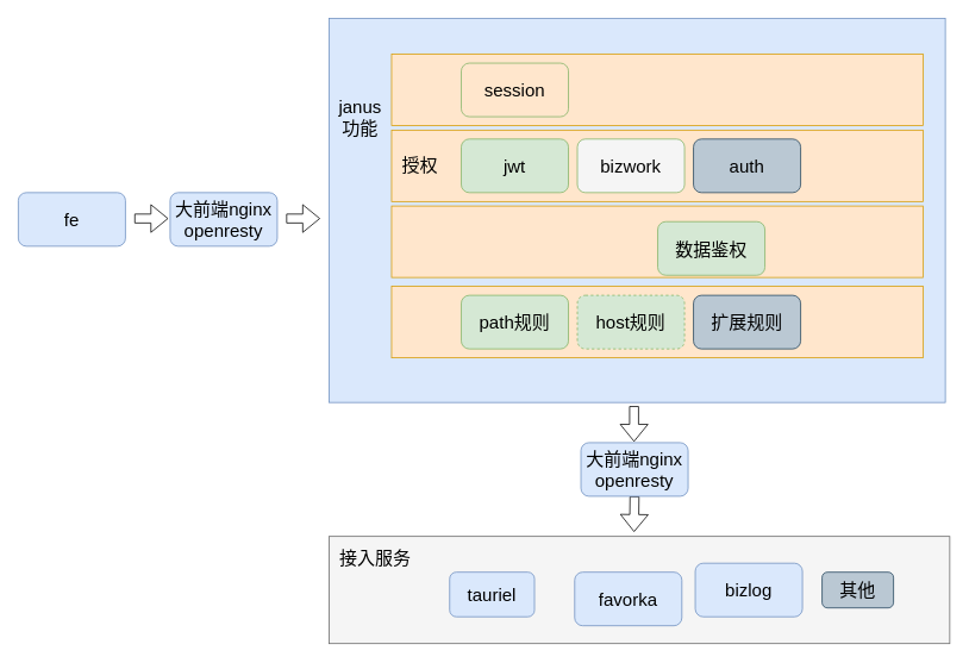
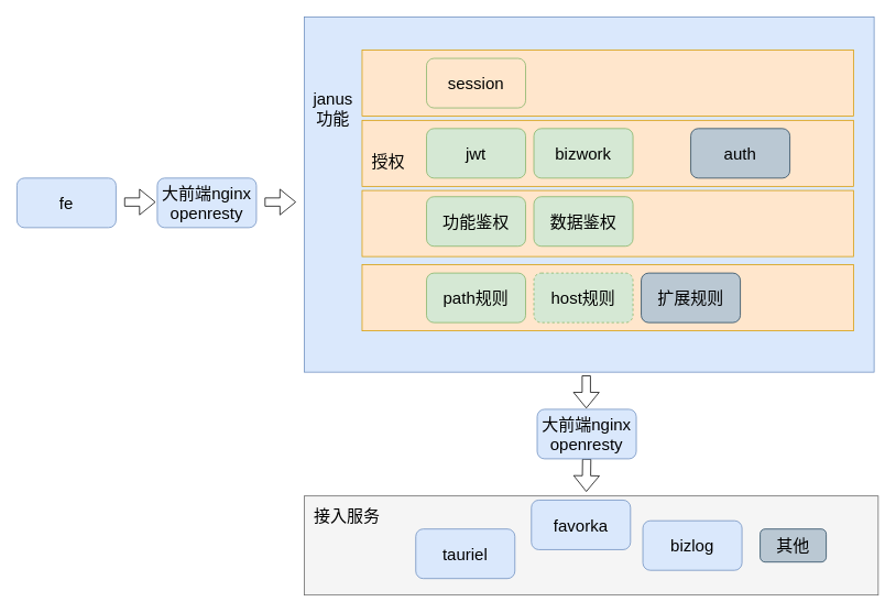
  <mxCell id="0" />
  <mxCell id="1" parent="0" />
  <mxCell id="2" value="" style="rounded=0;whiteSpace=wrap;html=1;fillColor=#f5f5f5;strokeColor=#666666;fontColor=#333333;glass=0;comic=0;" vertex="1" parent="1"><mxGeometry x="368" y="600" width="695" height="120" as="geometry" /></mxCell>
  <mxCell id="3" value="&lt;font style=&quot;font-size: 20px&quot;&gt;fe&lt;/font&gt;" style="rounded=1;whiteSpace=wrap;html=1;fillColor=#dae8fc;strokeColor=#6c8ebf;" vertex="1" parent="1"><mxGeometry x="20" y="215" width="120" height="60" as="geometry" /></mxCell>
- <mxCell id="4" value="&lt;font style=&quot;font-size: 20px&quot;&gt;tauriel&lt;/font&gt;" style="rounded=1;whiteSpace=wrap;html=1;fillColor=#dae8fc;strokeColor=#6c8ebf;" vertex="1" parent="1"><mxGeometry x="503" y="640" width="95" height="50" as="geometry" /></mxCell>
- <mxCell id="5" value="&lt;font style=&quot;font-size: 20px&quot;&gt;favorka&lt;/font&gt;" style="rounded=1;whiteSpace=wrap;html=1;fillColor=#dae8fc;strokeColor=#6c8ebf;" vertex="1" parent="1"><mxGeometry x="643" y="640" width="120" height="60" as="geometry" /></mxCell>
+ <mxCell id="4" value="&lt;font style=&quot;font-size: 20px&quot;&gt;tauriel&lt;/font&gt;" style="rounded=1;whiteSpace=wrap;html=1;fillColor=#dae8fc;strokeColor=#6c8ebf;" vertex="1" parent="1"><mxGeometry x="503" y="640" width="120" height="60" as="geometry" /></mxCell>
+ <mxCell id="5" value="&lt;font style=&quot;font-size: 20px&quot;&gt;favorka&lt;/font&gt;" style="rounded=1;whiteSpace=wrap;html=1;fillColor=#dae8fc;strokeColor=#6c8ebf;" vertex="1" parent="1"><mxGeometry x="643" y="605" width="120" height="60" as="geometry" /></mxCell>
  <mxCell id="6" value="&lt;font style=&quot;font-size: 20px&quot;&gt;bizlog&lt;/font&gt;" style="rounded=1;whiteSpace=wrap;html=1;fillColor=#dae8fc;strokeColor=#6c8ebf;" vertex="1" parent="1"><mxGeometry x="778" y="630" width="120" height="60" as="geometry" /></mxCell>
  <mxCell id="7" value="" style="rounded=0;whiteSpace=wrap;html=1;fillColor=#dae8fc;strokeColor=#6c8ebf;" vertex="1" parent="1"><mxGeometry x="368" y="20" width="690" height="430" as="geometry" /></mxCell>
  <mxCell id="8" value="&lt;font style=&quot;font-size: 20px&quot;&gt;janus&lt;br&gt;功能&lt;br&gt;&lt;/font&gt;" style="text;html=1;strokeColor=none;fillColor=none;align=center;verticalAlign=middle;whiteSpace=wrap;rounded=0;" vertex="1" parent="1"><mxGeometry x="368" y="115" width="70" height="30" as="geometry" /></mxCell>
  <mxCell id="9" value="" style="rounded=0;whiteSpace=wrap;html=1;fillColor=#ffe6cc;strokeColor=#d79b00;" vertex="1" parent="1"><mxGeometry x="438" y="60" width="595" height="80" as="geometry" /></mxCell>
  <mxCell id="10" value="&lt;span style=&quot;font-size: 20px&quot;&gt;session&lt;/span&gt;" style="rounded=1;whiteSpace=wrap;html=1;fillColor=#ffe6cc;strokeColor=#82b366;" vertex="1" parent="1"><mxGeometry x="516" y="70" width="120" height="60" as="geometry" /></mxCell>
  <mxCell id="11" value="" style="rounded=0;whiteSpace=wrap;html=1;fillColor=#ffe6cc;strokeColor=#d79b00;" vertex="1" parent="1"><mxGeometry x="438" y="145" width="595" height="80" as="geometry" /></mxCell>
  <mxCell id="12" value="" style="rounded=0;whiteSpace=wrap;html=1;fillColor=#ffe6cc;strokeColor=#d79b00;" vertex="1" parent="1"><mxGeometry x="438" y="230" width="595" height="80" as="geometry" /></mxCell>
- <mxCell id="13" value="&lt;font style=&quot;font-size: 20px&quot;&gt;bizwork&lt;/font&gt;" style="rounded=1;whiteSpace=wrap;html=1;fillColor=#f5f5f5;strokeColor=#82b366;" vertex="1" parent="1"><mxGeometry x="646" y="155" width="120" height="60" as="geometry" /></mxCell>
+ <mxCell id="13" value="&lt;font style=&quot;font-size: 20px&quot;&gt;bizwork&lt;/font&gt;" style="rounded=1;whiteSpace=wrap;html=1;fillColor=#d5e8d4;strokeColor=#82b366;" vertex="1" parent="1"><mxGeometry x="646" y="155" width="120" height="60" as="geometry" /></mxCell>
+ <mxCell id="14" value="&lt;span style=&quot;font-size: 20px&quot;&gt;功能鉴权&lt;/span&gt;" style="rounded=1;whiteSpace=wrap;html=1;fillColor=#d5e8d4;strokeColor=#82b366;" vertex="1" parent="1"><mxGeometry x="516" y="237.5" width="120" height="60" as="geometry" /></mxCell>
  <mxCell id="15" value="&lt;span style=&quot;font-size: 20px&quot;&gt;jwt&lt;/span&gt;" style="rounded=1;whiteSpace=wrap;html=1;fillColor=#d5e8d4;strokeColor=#82b366;" vertex="1" parent="1"><mxGeometry x="516" y="155" width="120" height="60" as="geometry" /></mxCell>
- <mxCell id="16" value="&lt;span style=&quot;font-size: 20px&quot;&gt;数据鉴权&lt;/span&gt;" style="rounded=1;whiteSpace=wrap;html=1;fillColor=#d5e8d4;strokeColor=#82b366;" vertex="1" parent="1"><mxGeometry x="736" y="247.5" width="120" height="60" as="geometry" /></mxCell>
+ <mxCell id="16" value="&lt;span style=&quot;font-size: 20px&quot;&gt;数据鉴权&lt;/span&gt;" style="rounded=1;whiteSpace=wrap;html=1;fillColor=#d5e8d4;strokeColor=#82b366;" vertex="1" parent="1"><mxGeometry x="646" y="237.5" width="120" height="60" as="geometry" /></mxCell>
  <mxCell id="17" value="" style="rounded=0;whiteSpace=wrap;html=1;fillColor=#ffe6cc;strokeColor=#d79b00;" vertex="1" parent="1"><mxGeometry x="438" y="320" width="595" height="80" as="geometry" /></mxCell>
  <mxCell id="18" value="&lt;span style=&quot;font-size: 20px&quot;&gt;path规则&lt;/span&gt;" style="rounded=1;whiteSpace=wrap;html=1;fillColor=#d5e8d4;strokeColor=#82b366;" vertex="1" parent="1"><mxGeometry x="516" y="330" width="120" height="60" as="geometry" /></mxCell>
  <mxCell id="19" value="&lt;span style=&quot;font-size: 20px&quot;&gt;host规则&lt;/span&gt;" style="rounded=1;whiteSpace=wrap;html=1;fillColor=#d5e8d4;strokeColor=#82b366;dashed=1;" vertex="1" parent="1"><mxGeometry x="646" y="330" width="120" height="60" as="geometry" /></mxCell>
- <mxCell id="20" value="&lt;font style=&quot;font-size: 20px&quot;&gt;auth&lt;/font&gt;" style="rounded=1;whiteSpace=wrap;html=1;fillColor=#bac8d3;strokeColor=#23445d;" vertex="1" parent="1"><mxGeometry x="776" y="155" width="120" height="60" as="geometry" /></mxCell>
- <mxCell id="21" value="&lt;font style=&quot;font-size: 20px&quot;&gt;授权&lt;/font&gt;" style="text;html=1;resizable=0;points=[];autosize=1;align=left;verticalAlign=top;spacingTop=-4;" vertex="1" parent="1"><mxGeometry x="448" y="170" width="60" height="20" as="geometry" /></mxCell>
+ <mxCell id="20" value="&lt;font style=&quot;font-size: 20px&quot;&gt;auth&lt;/font&gt;" style="rounded=1;whiteSpace=wrap;html=1;fillColor=#bac8d3;strokeColor=#23445d;" vertex="1" parent="1"><mxGeometry x="836" y="155" width="120" height="60" as="geometry" /></mxCell>
+ <mxCell id="21" value="&lt;font style=&quot;font-size: 20px&quot;&gt;授权&lt;/font&gt;" style="text;html=1;resizable=0;points=[];autosize=1;align=left;verticalAlign=top;spacingTop=-4;" vertex="1" parent="1"><mxGeometry x="448" y="180" width="60" height="20" as="geometry" /></mxCell>
  <mxCell id="22" value="&lt;font style=&quot;font-size: 20px&quot;&gt;接入服务&lt;/font&gt;" style="text;html=1;resizable=0;points=[];autosize=1;align=left;verticalAlign=top;spacingTop=-4;" vertex="1" parent="1"><mxGeometry x="378" y="610" width="100" height="20" as="geometry" /></mxCell>
  <mxCell id="23" value="" style="shape=flexArrow;endArrow=classic;html=1;" edge="1" parent="1"><mxGeometry width="50" height="50" relative="1" as="geometry"><mxPoint x="150" y="244" as="sourcePoint" /><mxPoint x="188" y="244" as="targetPoint" /></mxGeometry></mxCell>
  <mxCell id="24" value="" style="shape=flexArrow;endArrow=classic;html=1;" edge="1" parent="1"><mxGeometry width="50" height="50" relative="1" as="geometry"><mxPoint x="710" y="555" as="sourcePoint" /><mxPoint x="709.5" y="595" as="targetPoint" /></mxGeometry></mxCell>
  <mxCell id="25" value="&lt;span style=&quot;font-size: 20px&quot;&gt;扩展规则&lt;/span&gt;" style="rounded=1;whiteSpace=wrap;html=1;fillColor=#bac8d3;strokeColor=#23445d;" vertex="1" parent="1"><mxGeometry x="776" y="330" width="120" height="60" as="geometry" /></mxCell>
  <mxCell id="26" value="&lt;font style=&quot;font-size: 20px&quot;&gt;大前端nginx&lt;br&gt;openresty&lt;br&gt;&lt;/font&gt;" style="rounded=1;whiteSpace=wrap;html=1;fillColor=#dae8fc;strokeColor=#6c8ebf;" vertex="1" parent="1"><mxGeometry x="190" y="215" width="120" height="60" as="geometry" /></mxCell>
  <mxCell id="27" value="&lt;font style=&quot;font-size: 20px&quot;&gt;大前端nginx&lt;br&gt;openresty&lt;br&gt;&lt;/font&gt;" style="rounded=1;whiteSpace=wrap;html=1;fillColor=#dae8fc;strokeColor=#6c8ebf;" vertex="1" parent="1"><mxGeometry x="650" y="495" width="120" height="60" as="geometry" /></mxCell>
  <mxCell id="28" value="" style="shape=flexArrow;endArrow=classic;html=1;" edge="1" parent="1"><mxGeometry width="50" height="50" relative="1" as="geometry"><mxPoint x="709.5" y="454" as="sourcePoint" /><mxPoint x="709.5" y="494" as="targetPoint" /></mxGeometry></mxCell>
  <mxCell id="29" value="" style="shape=flexArrow;endArrow=classic;html=1;" edge="1" parent="1"><mxGeometry width="50" height="50" relative="1" as="geometry"><mxPoint x="320" y="244" as="sourcePoint" /><mxPoint x="358" y="244" as="targetPoint" /></mxGeometry></mxCell>
  <mxCell id="30" value="&lt;span style=&quot;font-size: 20px&quot;&gt;其他&lt;/span&gt;" style="rounded=1;whiteSpace=wrap;html=1;fillColor=#bac8d3;strokeColor=#23445d;" vertex="1" parent="1"><mxGeometry x="920" y="640" width="80" height="40" as="geometry" /></mxCell>
